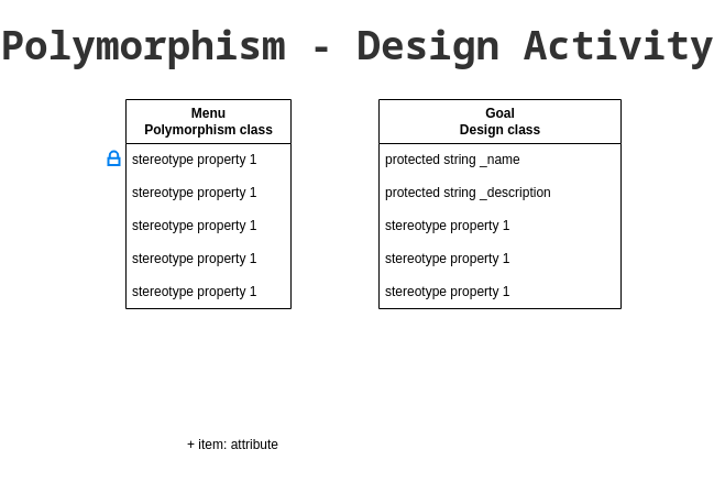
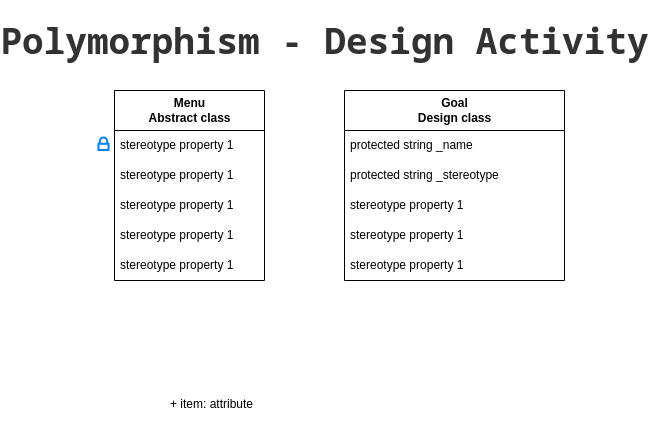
  <mxCell id="0" />
  <mxCell id="1" parent="0" />
- <mxCell id="2" value="Menu&lt;br&gt;Polymorphism class" style="swimlane;fontStyle=1;align=center;verticalAlign=middle;childLayout=stackLayout;horizontal=1;startSize=40;horizontalStack=0;resizeParent=1;resizeParentMax=0;resizeLast=0;collapsible=0;marginBottom=0;html=1;" vertex="1" parent="1"><mxGeometry x="65" y="90" width="150" height="190" as="geometry" /></mxCell>
+ <mxCell id="2" value="Menu&lt;br&gt;Abstract class" style="swimlane;fontStyle=1;align=center;verticalAlign=middle;childLayout=stackLayout;horizontal=1;startSize=40;horizontalStack=0;resizeParent=1;resizeParentMax=0;resizeLast=0;collapsible=0;marginBottom=0;html=1;" vertex="1" parent="1"><mxGeometry x="65" y="90" width="150" height="190" as="geometry" /></mxCell>
  <mxCell id="3" value="stereotype property 1" style="text;html=1;align=left;verticalAlign=middle;spacingLeft=4;spacingRight=4;overflow=hidden;rotatable=0;points=[[0,0.5],[1,0.5]];portConstraint=eastwest;noLabel=0;enumerate=0;comic=0;portConstraintRotation=0;rounded=0;glass=0;shadow=0;" vertex="1" parent="2"><mxGeometry y="40" width="150" height="30" as="geometry" /></mxCell>
  <mxCell id="4" value="stereotype property 1" style="text;html=1;strokeColor=none;fillColor=none;align=left;verticalAlign=middle;spacingLeft=4;spacingRight=4;overflow=hidden;rotatable=0;points=[[0,0.5],[1,0.5]];portConstraint=eastwest;" vertex="1" parent="2"><mxGeometry y="70" width="150" height="30" as="geometry" /></mxCell>
  <mxCell id="5" value="stereotype property 1" style="text;html=1;strokeColor=none;fillColor=none;align=left;verticalAlign=middle;spacingLeft=4;spacingRight=4;overflow=hidden;rotatable=0;points=[[0,0.5],[1,0.5]];portConstraint=eastwest;" vertex="1" parent="2"><mxGeometry y="100" width="150" height="30" as="geometry" /></mxCell>
  <mxCell id="6" value="stereotype property 1" style="text;html=1;strokeColor=none;fillColor=none;align=left;verticalAlign=middle;spacingLeft=4;spacingRight=4;overflow=hidden;rotatable=0;points=[[0,0.5],[1,0.5]];portConstraint=eastwest;" vertex="1" parent="2"><mxGeometry y="130" width="150" height="30" as="geometry" /></mxCell>
  <mxCell id="7" value="stereotype property 1" style="text;html=1;strokeColor=none;fillColor=none;align=left;verticalAlign=middle;spacingLeft=4;spacingRight=4;overflow=hidden;rotatable=0;points=[[0,0.5],[1,0.5]];portConstraint=eastwest;" vertex="1" parent="2"><mxGeometry y="160" width="150" height="30" as="geometry" /></mxCell>
  <mxCell id="8" value="+ item: attribute" style="text;strokeColor=none;fillColor=none;align=left;verticalAlign=top;spacingLeft=4;spacingRight=4;overflow=hidden;rotatable=0;points=[[0,0.5],[1,0.5]];portConstraint=eastwest;rounded=0;shadow=0;glass=0;comic=0;sketch=0;" vertex="1" parent="1"><mxGeometry x="115" y="390" width="100" height="26" as="geometry" /></mxCell>
  <mxCell id="9" value="" style="html=1;verticalLabelPosition=bottom;align=center;labelBackgroundColor=#ffffff;verticalAlign=top;strokeWidth=2;strokeColor=#0080F0;shadow=0;dashed=0;shape=mxgraph.ios7.icons.locked;rounded=0;glass=0;comic=0;sketch=0;aspect=fixed;" vertex="1" parent="1"><mxGeometry x="49" y="137" width="10" height="12.5" as="geometry" /></mxCell>
  <mxCell id="10" value="Goal&lt;br&gt;Design class" style="swimlane;fontStyle=1;align=center;verticalAlign=middle;childLayout=stackLayout;horizontal=1;startSize=40;horizontalStack=0;resizeParent=1;resizeParentMax=0;resizeLast=0;collapsible=0;marginBottom=0;html=1;" vertex="1" parent="1"><mxGeometry x="295" y="90" width="220" height="190" as="geometry" /></mxCell>
  <mxCell id="11" value="protected string _name" style="text;html=1;align=left;verticalAlign=middle;spacingLeft=4;spacingRight=4;overflow=hidden;rotatable=0;points=[[0,0.5],[1,0.5]];portConstraint=eastwest;noLabel=0;enumerate=0;comic=0;portConstraintRotation=0;rounded=0;glass=0;shadow=0;" vertex="1" parent="10"><mxGeometry y="40" width="220" height="30" as="geometry" /></mxCell>
- <mxCell id="12" value="protected string _description" style="text;html=1;strokeColor=none;fillColor=none;align=left;verticalAlign=middle;spacingLeft=4;spacingRight=4;overflow=hidden;rotatable=0;points=[[0,0.5],[1,0.5]];portConstraint=eastwest;" vertex="1" parent="10"><mxGeometry y="70" width="220" height="30" as="geometry" /></mxCell>
+ <mxCell id="12" value="protected string _stereotype" style="text;html=1;strokeColor=none;fillColor=none;align=left;verticalAlign=middle;spacingLeft=4;spacingRight=4;overflow=hidden;rotatable=0;points=[[0,0.5],[1,0.5]];portConstraint=eastwest;" vertex="1" parent="10"><mxGeometry y="70" width="220" height="30" as="geometry" /></mxCell>
  <mxCell id="13" value="stereotype property 1" style="text;html=1;strokeColor=none;fillColor=none;align=left;verticalAlign=middle;spacingLeft=4;spacingRight=4;overflow=hidden;rotatable=0;points=[[0,0.5],[1,0.5]];portConstraint=eastwest;" vertex="1" parent="10"><mxGeometry y="100" width="220" height="30" as="geometry" /></mxCell>
  <mxCell id="14" value="stereotype property 1" style="text;html=1;strokeColor=none;fillColor=none;align=left;verticalAlign=middle;spacingLeft=4;spacingRight=4;overflow=hidden;rotatable=0;points=[[0,0.5],[1,0.5]];portConstraint=eastwest;" vertex="1" parent="10"><mxGeometry y="130" width="220" height="30" as="geometry" /></mxCell>
  <mxCell id="15" value="stereotype property 1" style="text;html=1;strokeColor=none;fillColor=none;align=left;verticalAlign=middle;spacingLeft=4;spacingRight=4;overflow=hidden;rotatable=0;points=[[0,0.5],[1,0.5]];portConstraint=eastwest;" vertex="1" parent="10"><mxGeometry y="160" width="220" height="30" as="geometry" /></mxCell>
  <mxCell id="16" value="&lt;h2 style=&quot;font-family: &amp;quot;Noto Sans Mono&amp;quot;; margin: 0px; color: rgb(50, 50, 50); text-align: start;&quot;&gt;Polymorphism - Design Activity&lt;/h2&gt;" style="text;strokeColor=none;fillColor=none;html=1;fontSize=24;fontStyle=1;verticalAlign=middle;align=center;rounded=0;shadow=0;glass=0;comic=0;sketch=0;" vertex="1" parent="1"><mxGeometry x="20" y="20" width="510" height="40" as="geometry" /></mxCell>
